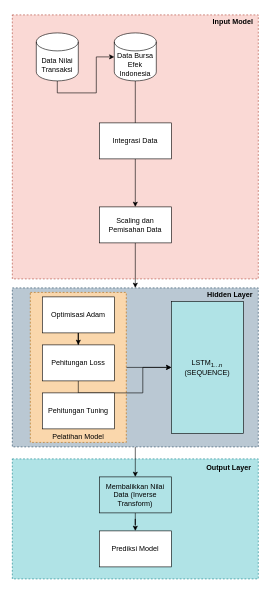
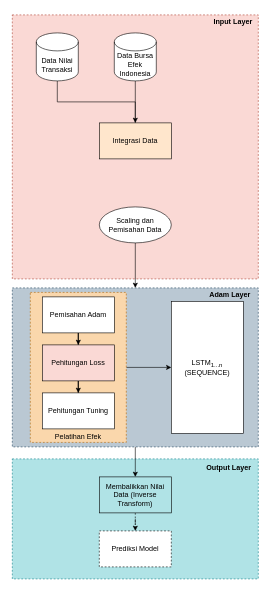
  <mxCell id="0" />
  <mxCell id="1" parent="0" />
  <mxCell id="2" value="" style="rounded=0;whiteSpace=wrap;html=1;dashed=1;fillColor=#b0e3e6;strokeColor=#0e8088;" parent="1" vertex="1"><mxGeometry x="20" y="764" width="410" height="200" as="geometry" /></mxCell>
  <mxCell id="3" value="" style="rounded=0;whiteSpace=wrap;html=1;dashed=1;fillColor=#fad9d5;strokeColor=#ae4132;" parent="1" vertex="1"><mxGeometry x="20" y="24" width="410" height="440" as="geometry" /></mxCell>
  <mxCell id="4" style="edgeStyle=orthogonalEdgeStyle;rounded=0;orthogonalLoop=1;jettySize=auto;html=1;exitX=0.5;exitY=1;exitDx=0;exitDy=0;" parent="1" source="5" target="25" edge="1"><mxGeometry relative="1" as="geometry" /></mxCell>
  <mxCell id="5" value="" style="rounded=0;whiteSpace=wrap;html=1;dashed=1;fillColor=#bac8d3;strokeColor=#23445d;" parent="1" vertex="1"><mxGeometry x="20" y="479" width="410" height="265" as="geometry" /></mxCell>
  <mxCell id="6" style="edgeStyle=orthogonalEdgeStyle;rounded=0;orthogonalLoop=1;jettySize=auto;html=1;exitX=0.5;exitY=1;exitDx=0;exitDy=0;exitPerimeter=0;" parent="1" source="7" edge="1"><mxGeometry relative="1" as="geometry"><mxPoint x="225" y="214" as="targetPoint" /></mxGeometry></mxCell>
  <mxCell id="7" value="Data Bursa Efek Indonesia" style="shape=cylinder3;whiteSpace=wrap;html=1;boundedLbl=1;backgroundOutline=1;size=15;" parent="1" vertex="1"><mxGeometry x="190" y="54" width="70" height="80" as="geometry" /></mxCell>
- <mxCell id="8" style="edgeStyle=orthogonalEdgeStyle;rounded=0;orthogonalLoop=1;jettySize=auto;html=1;exitX=0.5;exitY=1;exitDx=0;exitDy=0;exitPerimeter=0;" parent="1" source="9" target="7" edge="1"><mxGeometry relative="1" as="geometry" /></mxCell>
+ <mxCell id="8" style="edgeStyle=orthogonalEdgeStyle;rounded=0;orthogonalLoop=1;jettySize=auto;html=1;exitX=0.5;exitY=1;exitDx=0;exitDy=0;exitPerimeter=0;entryX=0.5;entryY=0;entryDx=0;entryDy=0;" parent="1" source="9" target="11" edge="1"><mxGeometry relative="1" as="geometry" /></mxCell>
  <mxCell id="9" value="Data Nilai Transaksi" style="shape=cylinder3;whiteSpace=wrap;html=1;boundedLbl=1;backgroundOutline=1;size=15;" parent="1" vertex="1"><mxGeometry x="60" y="54" width="70" height="80" as="geometry" /></mxCell>
- <mxCell id="10" style="edgeStyle=orthogonalEdgeStyle;rounded=0;orthogonalLoop=1;jettySize=auto;html=1;exitX=0.5;exitY=1;exitDx=0;exitDy=0;entryX=0.5;entryY=0;entryDx=0;entryDy=0;" edge="1" parent="1" source="11" target="13"><mxGeometry relative="1" as="geometry" /></mxCell>
- <mxCell id="11" value="Integrasi Data" style="rounded=0;whiteSpace=wrap;html=1;" parent="1" vertex="1"><mxGeometry x="165" y="204" width="120" height="60" as="geometry" /></mxCell>
+ <mxCell id="11" value="Integrasi Data" style="rounded=0;whiteSpace=wrap;html=1;fillColor=#ffe6cc;" parent="1" vertex="1"><mxGeometry x="165" y="204" width="120" height="60" as="geometry" /></mxCell>
  <mxCell id="12" style="edgeStyle=orthogonalEdgeStyle;rounded=0;orthogonalLoop=1;jettySize=auto;html=1;exitX=0.5;exitY=1;exitDx=0;exitDy=0;" parent="1" source="13" target="5" edge="1"><mxGeometry relative="1" as="geometry" /></mxCell>
- <mxCell id="13" value="Scaling dan Pemisahan Data" style="rounded=0;whiteSpace=wrap;html=1;" parent="1" vertex="1"><mxGeometry x="165" y="344" width="120" height="60" as="geometry" /></mxCell>
+ <mxCell id="13" value="Scaling dan Pemisahan Data" style="ellipse;whiteSpace=wrap;html=1;" parent="1" vertex="1"><mxGeometry x="165" y="344" width="120" height="60" as="geometry" /></mxCell>
  <mxCell id="14" style="edgeStyle=orthogonalEdgeStyle;rounded=0;orthogonalLoop=1;jettySize=auto;html=1;exitX=1;exitY=0.5;exitDx=0;exitDy=0;" parent="1" source="15" target="21" edge="1"><mxGeometry relative="1" as="geometry" /></mxCell>
  <mxCell id="15" value="" style="rounded=0;whiteSpace=wrap;html=1;dashed=1;fillColor=#fad7ac;strokeColor=#b46504;" parent="1" vertex="1"><mxGeometry x="50" y="486.5" width="160" height="250" as="geometry" /></mxCell>
  <mxCell id="16" style="edgeStyle=orthogonalEdgeStyle;rounded=0;orthogonalLoop=1;jettySize=auto;html=1;exitX=0.5;exitY=1;exitDx=0;exitDy=0;" parent="1" source="17" target="19" edge="1"><mxGeometry relative="1" as="geometry" /></mxCell>
- <mxCell id="17" value="Optimisasi Adam" style="rounded=0;whiteSpace=wrap;html=1;" parent="1" vertex="1"><mxGeometry x="70" y="494" width="120" height="60" as="geometry" /></mxCell>
- <mxCell id="18" style="edgeStyle=orthogonalEdgeStyle;rounded=0;orthogonalLoop=1;jettySize=auto;html=1;exitX=0.5;exitY=1;exitDx=0;exitDy=0;" parent="1" source="19" target="21" edge="1"><mxGeometry relative="1" as="geometry" /></mxCell>
- <mxCell id="19" value="Pehitungan Loss" style="rounded=0;whiteSpace=wrap;html=1;" parent="1" vertex="1"><mxGeometry x="70" y="574" width="120" height="60" as="geometry" /></mxCell>
+ <mxCell id="17" value="Pemisahan Adam" style="rounded=0;whiteSpace=wrap;html=1;" parent="1" vertex="1"><mxGeometry x="70" y="494" width="120" height="60" as="geometry" /></mxCell>
+ <mxCell id="18" style="edgeStyle=orthogonalEdgeStyle;rounded=0;orthogonalLoop=1;jettySize=auto;html=1;exitX=0.5;exitY=1;exitDx=0;exitDy=0;" parent="1" source="19" target="20" edge="1"><mxGeometry relative="1" as="geometry" /></mxCell>
+ <mxCell id="19" value="Pehitungan Loss" style="rounded=0;whiteSpace=wrap;html=1;fillColor=#fad9d5;" parent="1" vertex="1"><mxGeometry x="70" y="574" width="120" height="60" as="geometry" /></mxCell>
  <mxCell id="20" value="Pehitungan Tuning" style="rounded=0;whiteSpace=wrap;html=1;" parent="1" vertex="1"><mxGeometry x="70" y="654" width="120" height="60" as="geometry" /></mxCell>
- <mxCell id="21" value="LSTM&lt;sub&gt;1...n&lt;/sub&gt;&lt;div&gt;(SEQUENCE)&lt;/div&gt;" style="rounded=0;whiteSpace=wrap;html=1;fillColor=#b0e3e6;" parent="1" vertex="1"><mxGeometry x="285" y="501.5" width="120" height="220" as="geometry" /></mxCell>
- <mxCell id="22" value="Pelatihan Model" style="text;html=1;align=center;verticalAlign=middle;whiteSpace=wrap;rounded=0;" parent="1" vertex="1"><mxGeometry x="80" y="711.5" width="100" height="30" as="geometry" /></mxCell>
- <mxCell id="23" value="Hidden Layer" style="text;html=1;align=center;verticalAlign=middle;whiteSpace=wrap;rounded=0;fontStyle=1" parent="1" vertex="1"><mxGeometry x="328" y="475" width="110" height="30" as="geometry" /></mxCell>
- <mxCell id="24" style="edgeStyle=orthogonalEdgeStyle;rounded=0;orthogonalLoop=1;jettySize=auto;html=1;exitX=0.5;exitY=1;exitDx=0;exitDy=0;" parent="1" source="25" target="26" edge="1"><mxGeometry relative="1" as="geometry" /></mxCell>
+ <mxCell id="21" value="LSTM&lt;sub&gt;1...n&lt;/sub&gt;&lt;div&gt;(SEQUENCE)&lt;/div&gt;" style="rounded=0;whiteSpace=wrap;html=1;" parent="1" vertex="1"><mxGeometry x="285" y="501.5" width="120" height="220" as="geometry" /></mxCell>
+ <mxCell id="22" value="Pelatihan Efek" style="text;html=1;align=center;verticalAlign=middle;whiteSpace=wrap;rounded=0;" parent="1" vertex="1"><mxGeometry x="80" y="711.5" width="100" height="30" as="geometry" /></mxCell>
+ <mxCell id="23" value="Adam Layer" style="text;html=1;align=center;verticalAlign=middle;whiteSpace=wrap;rounded=0;fontStyle=1" parent="1" vertex="1"><mxGeometry x="328" y="475" width="110" height="30" as="geometry" /></mxCell>
+ <mxCell id="24" style="edgeStyle=orthogonalEdgeStyle;rounded=0;orthogonalLoop=1;jettySize=auto;html=1;exitX=0.5;exitY=1;exitDx=0;exitDy=0;dashed=1;" parent="1" source="25" target="26" edge="1"><mxGeometry relative="1" as="geometry" /></mxCell>
  <mxCell id="25" value="Membalikkan Nilai Data (Inverse Transform)" style="rounded=0;whiteSpace=wrap;html=1;fillColor=#b0e3e6;" parent="1" vertex="1"><mxGeometry x="165" y="794" width="120" height="60" as="geometry" /></mxCell>
- <mxCell id="26" value="Prediksi Model" style="rounded=0;whiteSpace=wrap;html=1;" parent="1" vertex="1"><mxGeometry x="165" y="884" width="120" height="60" as="geometry" /></mxCell>
- <mxCell id="27" value="Input Model" style="text;html=1;align=center;verticalAlign=middle;whiteSpace=wrap;rounded=0;fontStyle=1" parent="1" vertex="1"><mxGeometry x="333" y="20" width="110" height="30" as="geometry" /></mxCell>
+ <mxCell id="26" value="Prediksi Model" style="rounded=0;whiteSpace=wrap;html=1;dashed=1;" parent="1" vertex="1"><mxGeometry x="165" y="884" width="120" height="60" as="geometry" /></mxCell>
+ <mxCell id="27" value="Input Layer" style="text;html=1;align=center;verticalAlign=middle;whiteSpace=wrap;rounded=0;fontStyle=1" parent="1" vertex="1"><mxGeometry x="333" y="20" width="110" height="30" as="geometry" /></mxCell>
  <mxCell id="28" value="Output Layer" style="text;html=1;align=center;verticalAlign=middle;whiteSpace=wrap;rounded=0;fontStyle=1" parent="1" vertex="1"><mxGeometry x="326" y="764" width="110" height="30" as="geometry" /></mxCell>
